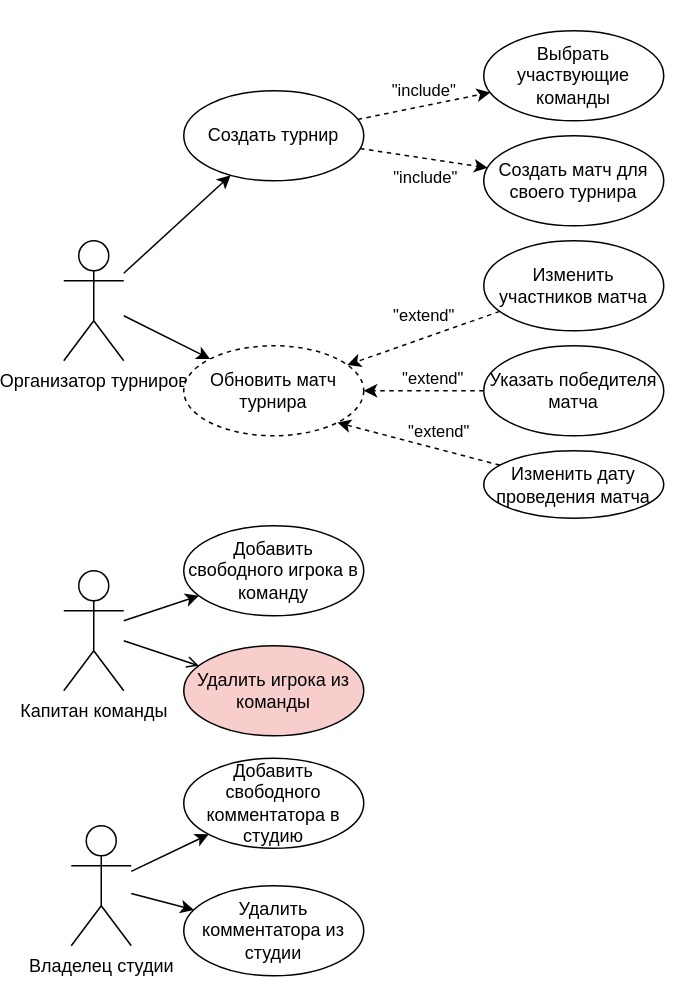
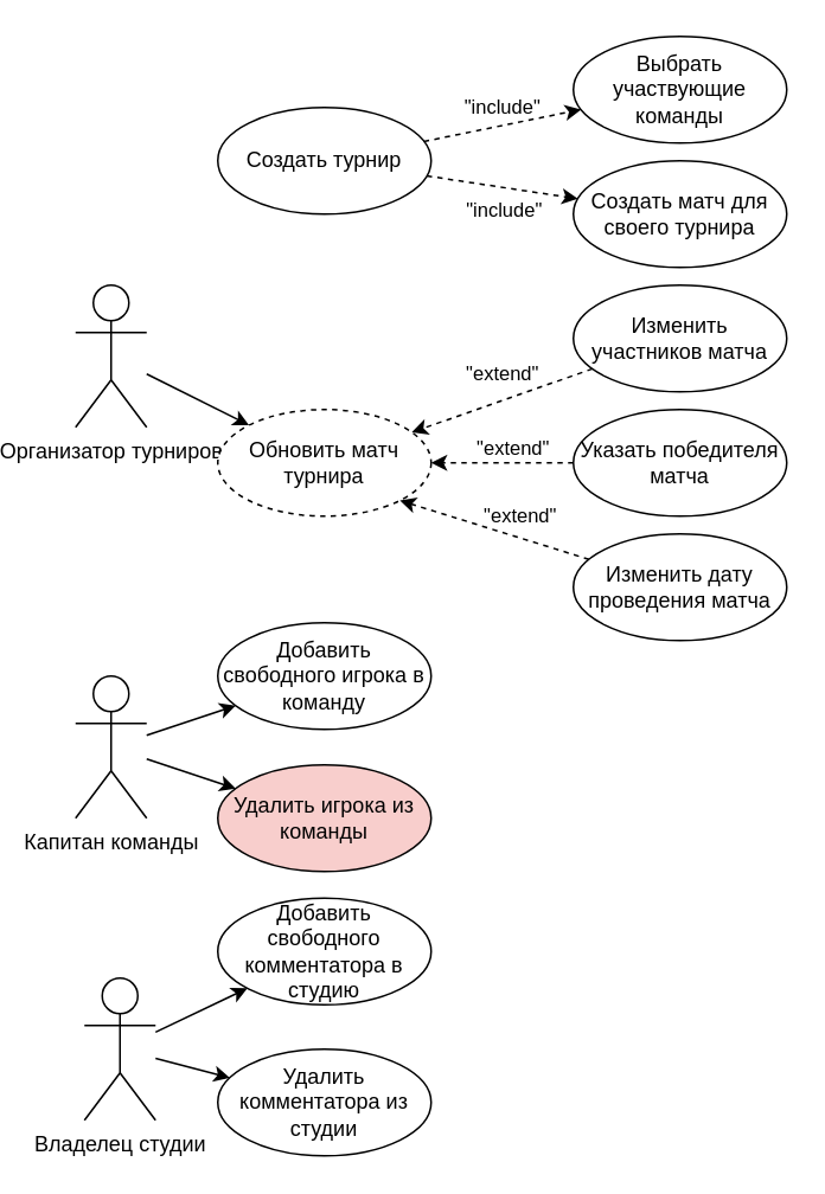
  <mxCell id="0" />
  <mxCell id="1" parent="0" />
- <mxCell id="2" style="rounded=0;orthogonalLoop=1;jettySize=auto;html=1;" edge="1" parent="1" source="3" target="8"><mxGeometry relative="1" as="geometry" /></mxCell>
  <mxCell id="3" value="Организатор турниров" style="shape=umlActor;verticalLabelPosition=bottom;verticalAlign=top;html=1;outlineConnect=0;" vertex="1" parent="1"><mxGeometry x="20" y="160" width="40" height="80" as="geometry" /></mxCell>
  <mxCell id="4" style="rounded=0;orthogonalLoop=1;jettySize=auto;html=1;" edge="1" parent="1" source="6" target="11"><mxGeometry relative="1" as="geometry" /></mxCell>
- <mxCell id="5" style="rounded=0;orthogonalLoop=1;jettySize=auto;html=1;endArrow=open;" edge="1" parent="1" source="6" target="12"><mxGeometry relative="1" as="geometry" /></mxCell>
+ <mxCell id="5" style="rounded=0;orthogonalLoop=1;jettySize=auto;html=1;" edge="1" parent="1" source="6" target="12"><mxGeometry relative="1" as="geometry" /></mxCell>
  <mxCell id="6" value="Капитан команды" style="shape=umlActor;verticalLabelPosition=bottom;verticalAlign=top;html=1;outlineConnect=0;" vertex="1" parent="1"><mxGeometry x="20" y="380" width="40" height="80" as="geometry" /></mxCell>
  <mxCell id="7" value="Владелец студии" style="shape=umlActor;verticalLabelPosition=bottom;verticalAlign=top;html=1;outlineConnect=0;" vertex="1" parent="1"><mxGeometry x="25" y="550" width="40" height="80" as="geometry" /></mxCell>
  <mxCell id="8" value="Создать турнир" style="ellipse;whiteSpace=wrap;html=1;" vertex="1" parent="1"><mxGeometry x="100" y="60" width="120" height="60" as="geometry" /></mxCell>
  <mxCell id="9" value="Выбрать участвующие команды" style="ellipse;whiteSpace=wrap;html=1;" vertex="1" parent="1"><mxGeometry x="300" y="20" width="120" height="60" as="geometry" /></mxCell>
  <mxCell id="10" value="Создать матч для своего турнира" style="ellipse;whiteSpace=wrap;html=1;" vertex="1" parent="1"><mxGeometry x="300" y="90" width="120" height="60" as="geometry" /></mxCell>
  <mxCell id="11" value="Добавить свободного игрока в команду" style="ellipse;whiteSpace=wrap;html=1;" vertex="1" parent="1"><mxGeometry x="100" y="350" width="120" height="60" as="geometry" /></mxCell>
  <mxCell id="12" value="Удалить игрока из команды" style="ellipse;whiteSpace=wrap;html=1;fillColor=#f8cecc;" vertex="1" parent="1"><mxGeometry x="100" y="430" width="120" height="60" as="geometry" /></mxCell>
  <mxCell id="13" value="Добавить свободного комментатора в студию" style="ellipse;whiteSpace=wrap;html=1;" vertex="1" parent="1"><mxGeometry x="100" y="505" width="120" height="60" as="geometry" /></mxCell>
  <mxCell id="14" value="Удалить комментатора из студии" style="ellipse;whiteSpace=wrap;html=1;" vertex="1" parent="1"><mxGeometry x="100" y="590" width="120" height="60" as="geometry" /></mxCell>
  <mxCell id="15" style="rounded=0;orthogonalLoop=1;jettySize=auto;html=1;" edge="1" parent="1" source="7" target="13"><mxGeometry relative="1" as="geometry"><mxPoint x="70" y="436.667" as="sourcePoint" /><mxPoint x="120.077" y="453.359" as="targetPoint" /></mxGeometry></mxCell>
  <mxCell id="16" style="rounded=0;orthogonalLoop=1;jettySize=auto;html=1;" edge="1" parent="1" source="7" target="14"><mxGeometry relative="1" as="geometry"><mxPoint x="80" y="446.667" as="sourcePoint" /><mxPoint x="130.077" y="463.359" as="targetPoint" /></mxGeometry></mxCell>
  <mxCell id="17" value="&quot;include&quot;" style="rounded=0;orthogonalLoop=1;jettySize=auto;html=1;dashed=1;labelBackgroundColor=none;" edge="1" parent="1" source="8" target="9"><mxGeometry x="0.043" y="10" relative="1" as="geometry"><mxPoint x="70" y="223.333" as="sourcePoint" /><mxPoint x="120.077" y="206.641" as="targetPoint" /><mxPoint as="offset" /></mxGeometry></mxCell>
  <mxCell id="18" value="&#10;&quot;include&quot;&#10;&#10;" style="dashed=1;rounded=0;orthogonalLoop=1;jettySize=auto;html=1;shadow=0;labelBackgroundColor=none;" edge="1" parent="1" source="8" target="10"><mxGeometry x="0.087" y="-20" relative="1" as="geometry"><mxPoint x="223.867" y="176.787" as="sourcePoint" /><mxPoint x="276.334" y="163.416" as="targetPoint" /><mxPoint as="offset" /></mxGeometry></mxCell>
  <mxCell id="19" value="Обновить матч турнира" style="ellipse;whiteSpace=wrap;html=1;dashed=1;" vertex="1" parent="1"><mxGeometry x="100" y="230" width="120" height="60" as="geometry" /></mxCell>
  <mxCell id="20" style="rounded=0;orthogonalLoop=1;jettySize=auto;html=1;" edge="1" parent="1" source="3" target="19"><mxGeometry relative="1" as="geometry"><mxPoint x="70" y="223.333" as="sourcePoint" /><mxPoint x="120.077" y="206.641" as="targetPoint" /></mxGeometry></mxCell>
  <mxCell id="21" value="Указать победителя матча" style="ellipse;whiteSpace=wrap;html=1;" vertex="1" parent="1"><mxGeometry x="300" y="230" width="120" height="60" as="geometry" /></mxCell>
  <mxCell id="22" value="&quot;extend&quot;" style="dashed=1;rounded=0;orthogonalLoop=1;jettySize=auto;html=1;shadow=0;labelBackgroundColor=none;" edge="1" parent="1" source="21" target="19"><mxGeometry x="-0.145" y="-8" relative="1" as="geometry"><mxPoint x="227.536" y="158.509" as="sourcePoint" /><mxPoint x="312.53" y="171.38" as="targetPoint" /><mxPoint as="offset" /></mxGeometry></mxCell>
  <mxCell id="23" value="Изменить участников матча" style="ellipse;whiteSpace=wrap;html=1;" vertex="1" parent="1"><mxGeometry x="300" y="160" width="120" height="60" as="geometry" /></mxCell>
  <mxCell id="24" value="&quot;extend&quot;" style="dashed=1;rounded=0;orthogonalLoop=1;jettySize=auto;html=1;shadow=0;labelBackgroundColor=none;" edge="1" parent="1" source="23" target="19"><mxGeometry x="-0.093" y="-14" relative="1" as="geometry"><mxPoint x="320.692" y="322.907" as="sourcePoint" /><mxPoint x="219.154" y="287.204" as="targetPoint" /><mxPoint as="offset" /></mxGeometry></mxCell>
- <mxCell id="25" value="Изменить дату проведения матча" style="ellipse;whiteSpace=wrap;html=1;" vertex="1" parent="1"><mxGeometry x="300" y="300" width="120" height="45" as="geometry" /></mxCell>
+ <mxCell id="25" value="Изменить дату проведения матча" style="ellipse;whiteSpace=wrap;html=1;" vertex="1" parent="1"><mxGeometry x="300" y="300" width="120" height="60" as="geometry" /></mxCell>
  <mxCell id="26" value="&quot;extend&quot;" style="dashed=1;rounded=0;orthogonalLoop=1;jettySize=auto;html=1;shadow=0;labelBackgroundColor=none;entryX=1;entryY=1;entryDx=0;entryDy=0;" edge="1" parent="1" source="25" target="19"><mxGeometry x="-0.205" y="-12" relative="1" as="geometry"><mxPoint x="320.692" y="322.907" as="sourcePoint" /><mxPoint x="219.154" y="287.204" as="targetPoint" /><mxPoint as="offset" /></mxGeometry></mxCell>
